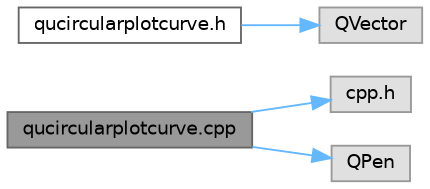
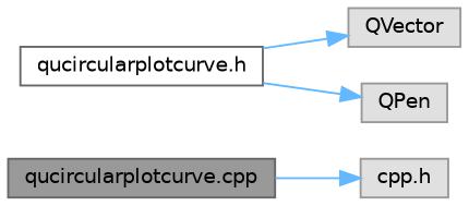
  digraph {
    rankdir=LR
    node [color=grey60 fillcolor="#E0E0E0" fontname=Helvetica fontsize=10 shape=box style=filled]
    edge [color=steelblue1 fontname=Helvetica fontsize=10 labelfontname=Helvetica labelfontsize=10 style=solid]
    n1 [color=gray40 fillcolor=grey60 fontcolor=black height=0.2 label="qucircularplotcurve.cpp" width=0.4]
    n2 [height=0.2 label="cpp.h" width=0.4]
    n3 [color=grey40 fillcolor=white height=0.2 label="qucircularplotcurve.h" width=0.4]
    n4 [height=0.2 label=QVector width=0.4]
    n5 [height=0.2 label=QPen width=0.4]
    n1 -> n2
    n3 -> n4
-   n1 -> n5
+   n3 -> n5
  }
